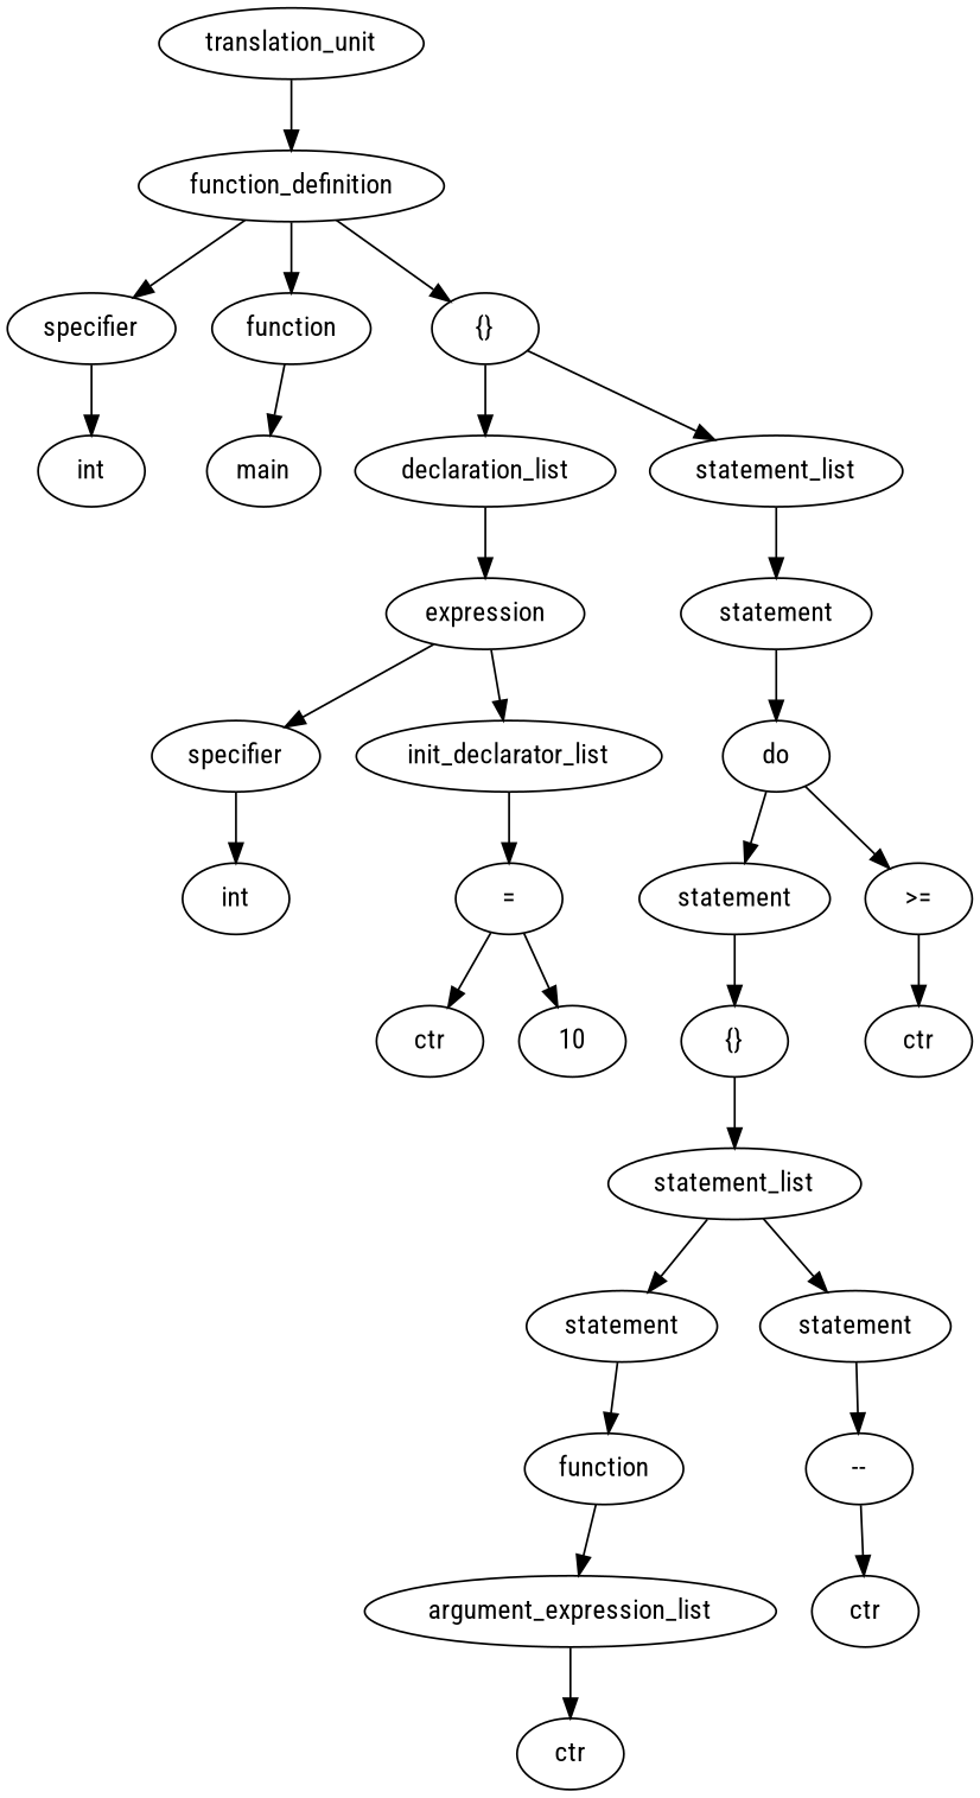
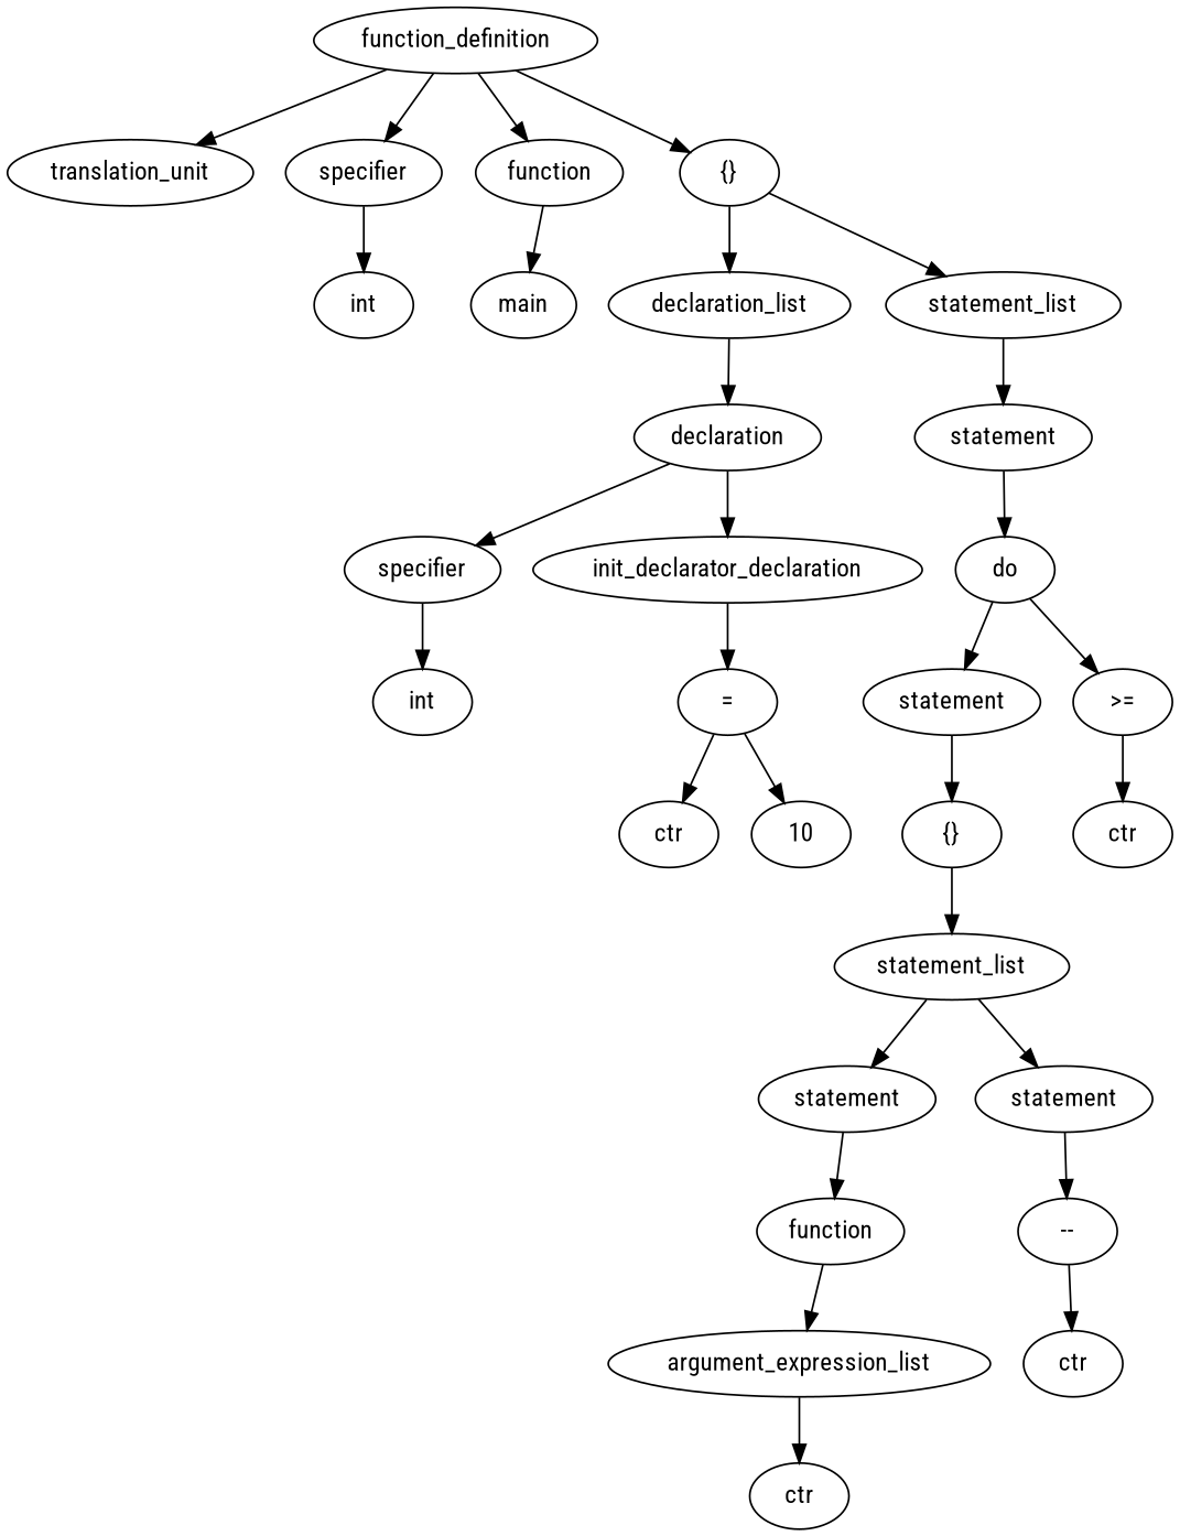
  digraph {
    fontname="Roboto Condensed"
    node [fontname="Roboto Condensed"]
    edge [fontname="Roboto Condensed"]
    n1 [label=translation_unit]
    n2 [label=function_definition]
    n3 [label=specifier]
    n4 [label=function]
    n5 [label="{}"]
    n6 [label=int]
    n7 [label=main]
    n8 [label=declaration_list]
    n9 [label=statement_list]
-   n10 [label=expression]
+   n10 [label=declaration]
    n11 [label=statement]
    n12 [label=specifier]
-   n13 [label=init_declarator_list]
+   n13 [label=init_declarator_declaration]
    n14 [label=int]
    n15 [label="="]
    n16 [label=ctr]
    n17 [label=10]
    n18 [label=do]
    n19 [label=statement]
    n20 [label=">="]
    n21 [label="{}"]
    n22 [label=ctr]
    n23 [label=statement_list]
    n24 [label=statement]
    n25 [label=statement]
    n26 [label=function]
    n27 [label="--"]
    n28 [label=argument_expression_list]
    n29 [label=ctr]
    n30 [label=ctr]
-   n1 -> n2
+   n2 -> n1
    n2 -> n3
    n2 -> n4
    n2 -> n5
    n3 -> n6
    n4 -> n7
    n5 -> n8
    n5 -> n9
    n8 -> n10
    n9 -> n11
    n10 -> n12
    n10 -> n13
    n11 -> n18
    n12 -> n14
    n13 -> n15
    n15 -> n16
    n15 -> n17
    n18 -> n19
    n18 -> n20
    n19 -> n21
    n20 -> n22
    n21 -> n23
    n23 -> n24
    n23 -> n25
    n24 -> n26
    n25 -> n27
    n26 -> n28
    n27 -> n30
    n28 -> n29
  }
